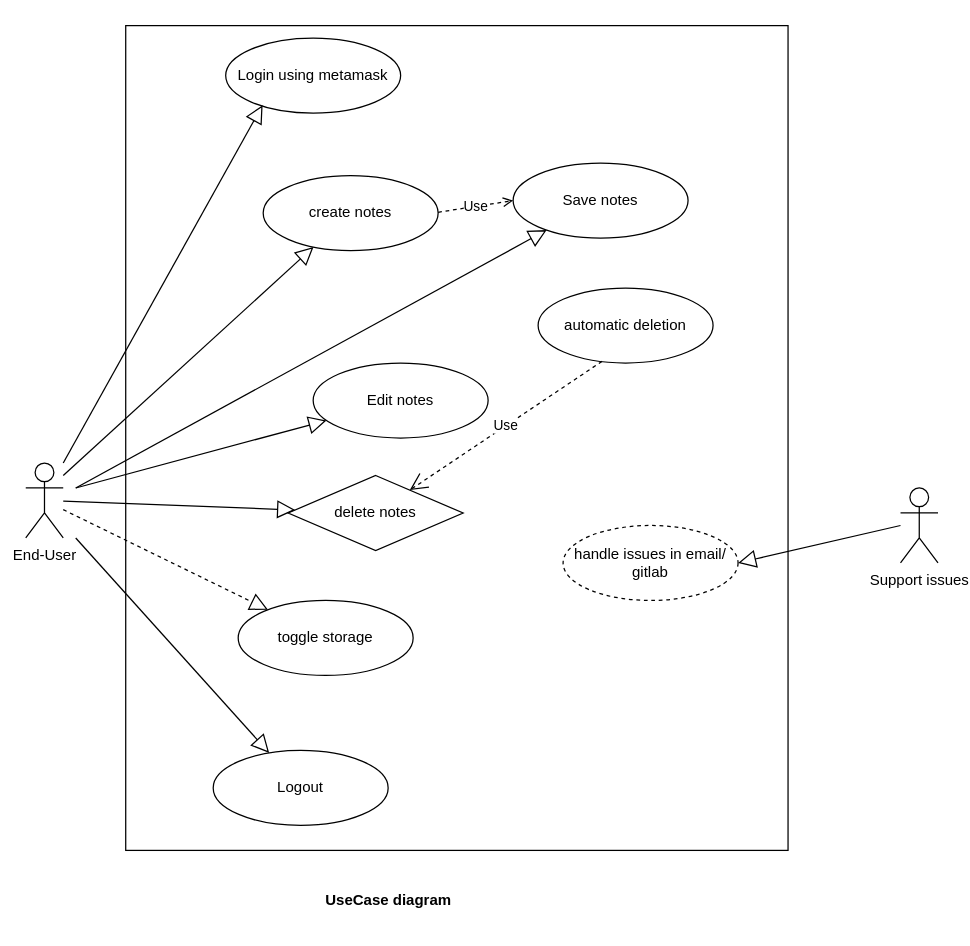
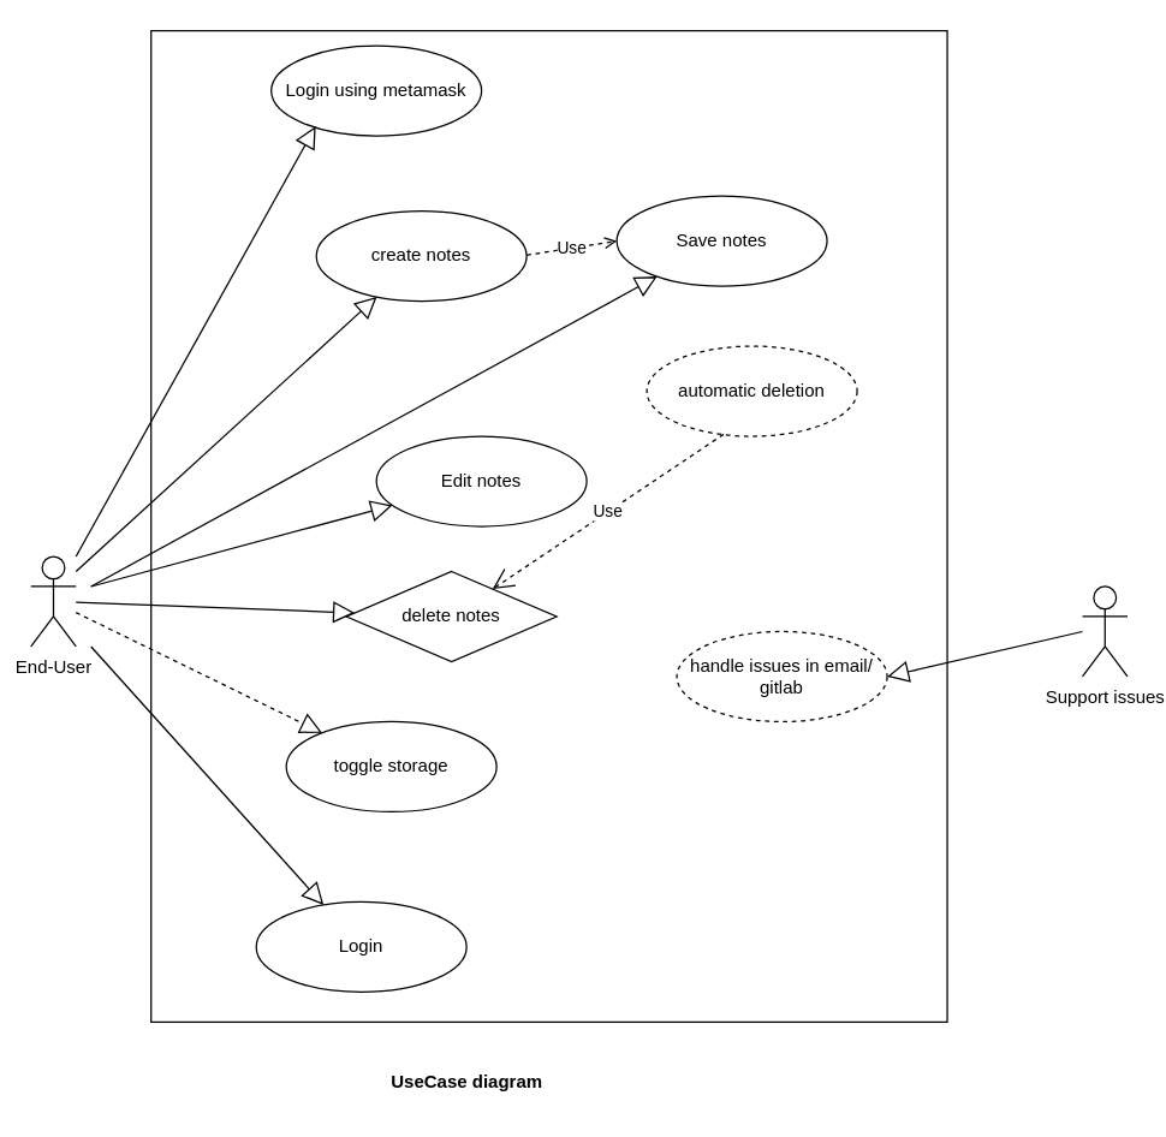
  <mxCell id="0" />
  <mxCell id="1" parent="0" />
  <mxCell id="2" value="&lt;br&gt;" style="html=1;whiteSpace=wrap;" parent="1" vertex="1"><mxGeometry x="100" y="20" width="530" height="660" as="geometry" /></mxCell>
  <mxCell id="3" value="End-User" style="shape=umlActor;verticalLabelPosition=bottom;verticalAlign=top;html=1;outlineConnect=0;" parent="1" vertex="1"><mxGeometry x="20" y="370" width="30" height="60" as="geometry" /></mxCell>
  <mxCell id="4" value="Support issues" style="shape=umlActor;verticalLabelPosition=bottom;verticalAlign=top;html=1;outlineConnect=0;" parent="1" vertex="1"><mxGeometry x="720" y="390" width="30" height="60" as="geometry" /></mxCell>
  <mxCell id="5" value="Login using metamask" style="ellipse;whiteSpace=wrap;html=1;" parent="1" vertex="1"><mxGeometry x="180" y="30" width="140" height="60" as="geometry" /></mxCell>
  <mxCell id="6" value="create notes" style="ellipse;whiteSpace=wrap;html=1;" parent="1" vertex="1"><mxGeometry x="210" y="140" width="140" height="60" as="geometry" /></mxCell>
  <mxCell id="7" value="Edit notes" style="ellipse;whiteSpace=wrap;html=1;" parent="1" vertex="1"><mxGeometry x="250" y="290" width="140" height="60" as="geometry" /></mxCell>
  <mxCell id="8" value="delete notes" style="rhombus;whiteSpace=wrap;html=1;" parent="1" vertex="1"><mxGeometry x="230" y="380" width="140" height="60" as="geometry" /></mxCell>
  <mxCell id="9" value="toggle storage" style="ellipse;whiteSpace=wrap;html=1;" parent="1" vertex="1"><mxGeometry x="190" y="480" width="140" height="60" as="geometry" /></mxCell>
  <mxCell id="10" value="Save notes" style="ellipse;whiteSpace=wrap;html=1;" parent="1" vertex="1"><mxGeometry x="410" y="130" width="140" height="60" as="geometry" /></mxCell>
- <mxCell id="11" value="Logout" style="ellipse;whiteSpace=wrap;html=1;" parent="1" vertex="1"><mxGeometry x="170" y="600" width="140" height="60" as="geometry" /></mxCell>
- <mxCell id="12" value="automatic deletion" style="ellipse;whiteSpace=wrap;html=1;" parent="1" vertex="1"><mxGeometry x="430" y="230" width="140" height="60" as="geometry" /></mxCell>
+ <mxCell id="11" value="Login" style="ellipse;whiteSpace=wrap;html=1;" parent="1" vertex="1"><mxGeometry x="170" y="600" width="140" height="60" as="geometry" /></mxCell>
+ <mxCell id="12" value="automatic deletion" style="ellipse;whiteSpace=wrap;html=1;dashed=1;" parent="1" vertex="1"><mxGeometry x="430" y="230" width="140" height="60" as="geometry" /></mxCell>
  <mxCell id="13" value="handle issues in email/ gitlab" style="ellipse;whiteSpace=wrap;html=1;dashed=1;" parent="1" vertex="1"><mxGeometry x="450" y="420" width="140" height="60" as="geometry" /></mxCell>
  <mxCell id="14" value="" style="endArrow=block;endFill=0;endSize=12;html=1;rounded=0;entryX=0.211;entryY=0.894;entryDx=0;entryDy=0;entryPerimeter=0;" parent="1" target="5" edge="1"><mxGeometry width="160" relative="1" as="geometry"><mxPoint x="50" y="370" as="sourcePoint" /><mxPoint x="180" y="230" as="targetPoint" /></mxGeometry></mxCell>
  <mxCell id="15" value="" style="endArrow=block;endFill=0;endSize=12;html=1;rounded=0;" parent="1" target="6" edge="1"><mxGeometry width="160" relative="1" as="geometry"><mxPoint x="50" y="380" as="sourcePoint" /><mxPoint x="210" y="64" as="targetPoint" /></mxGeometry></mxCell>
  <mxCell id="16" value="" style="endArrow=block;endFill=0;endSize=12;html=1;rounded=0;" parent="1" target="7" edge="1"><mxGeometry width="160" relative="1" as="geometry"><mxPoint x="60" y="390" as="sourcePoint" /><mxPoint x="220" y="74" as="targetPoint" /></mxGeometry></mxCell>
  <mxCell id="17" value="" style="endArrow=block;endFill=0;endSize=12;html=1;rounded=0;" parent="1" source="3" target="8" edge="1"><mxGeometry width="160" relative="1" as="geometry"><mxPoint x="73" y="376" as="sourcePoint" /><mxPoint x="230" y="84" as="targetPoint" /></mxGeometry></mxCell>
  <mxCell id="18" value="" style="endArrow=block;endFill=0;endSize=12;html=1;rounded=0;dashed=1;" parent="1" source="3" target="9" edge="1"><mxGeometry width="160" relative="1" as="geometry"><mxPoint x="83" y="386" as="sourcePoint" /><mxPoint x="240" y="94" as="targetPoint" /></mxGeometry></mxCell>
  <mxCell id="19" value="" style="endArrow=block;endFill=0;endSize=12;html=1;rounded=0;" parent="1" target="11" edge="1"><mxGeometry width="160" relative="1" as="geometry"><mxPoint x="60" y="430" as="sourcePoint" /><mxPoint x="196" y="445" as="targetPoint" /></mxGeometry></mxCell>
  <mxCell id="20" value="" style="endArrow=block;endFill=0;endSize=12;html=1;rounded=0;entryX=1;entryY=0.5;entryDx=0;entryDy=0;" parent="1" target="13" edge="1"><mxGeometry width="160" relative="1" as="geometry"><mxPoint x="720" y="420" as="sourcePoint" /><mxPoint x="587" y="672" as="targetPoint" /></mxGeometry></mxCell>
  <mxCell id="21" value="Use" style="endArrow=open;dashed=1;html=1;rounded=0;entryX=0;entryY=0.5;entryDx=0;entryDy=0;" parent="1" target="10" edge="1"><mxGeometry width="160" relative="1" as="geometry"><mxPoint x="350" y="169.37" as="sourcePoint" /><mxPoint x="420" y="160" as="targetPoint" /></mxGeometry></mxCell>
  <mxCell id="22" value="" style="endArrow=block;endFill=0;endSize=12;html=1;rounded=0;" parent="1" target="10" edge="1"><mxGeometry width="160" relative="1" as="geometry"><mxPoint x="60" y="390" as="sourcePoint" /><mxPoint x="258" y="207" as="targetPoint" /></mxGeometry></mxCell>
  <mxCell id="23" value="Use" style="endArrow=open;endSize=12;dashed=1;html=1;rounded=0;exitX=0.365;exitY=0.978;exitDx=0;exitDy=0;exitPerimeter=0;" parent="1" source="12" target="8" edge="1"><mxGeometry width="160" relative="1" as="geometry"><mxPoint x="310" y="350" as="sourcePoint" /><mxPoint x="470" y="350" as="targetPoint" /></mxGeometry></mxCell>
  <mxCell id="24" value="&lt;b&gt;UseCase diagram&lt;/b&gt;" style="text;html=1;align=center;verticalAlign=middle;resizable=0;points=[];autosize=1;strokeColor=none;fillColor=none;" parent="1" vertex="1"><mxGeometry x="250" y="705" width="120" height="30" as="geometry" /></mxCell>
